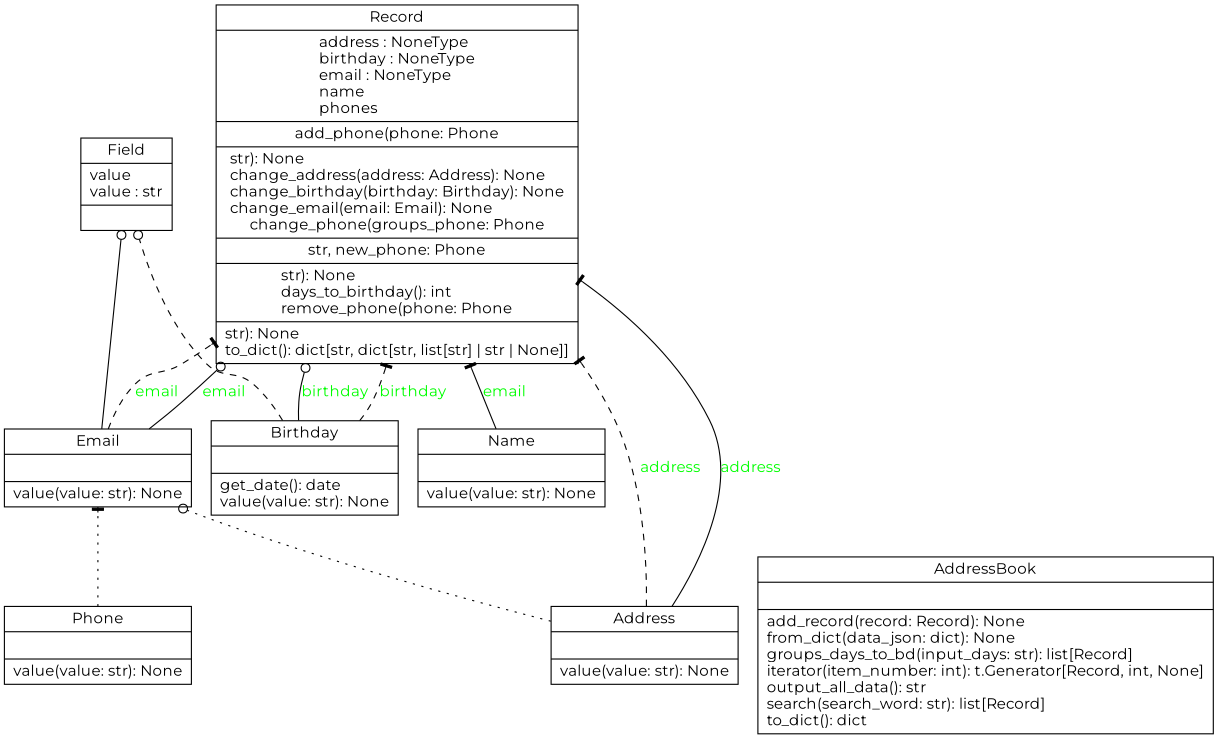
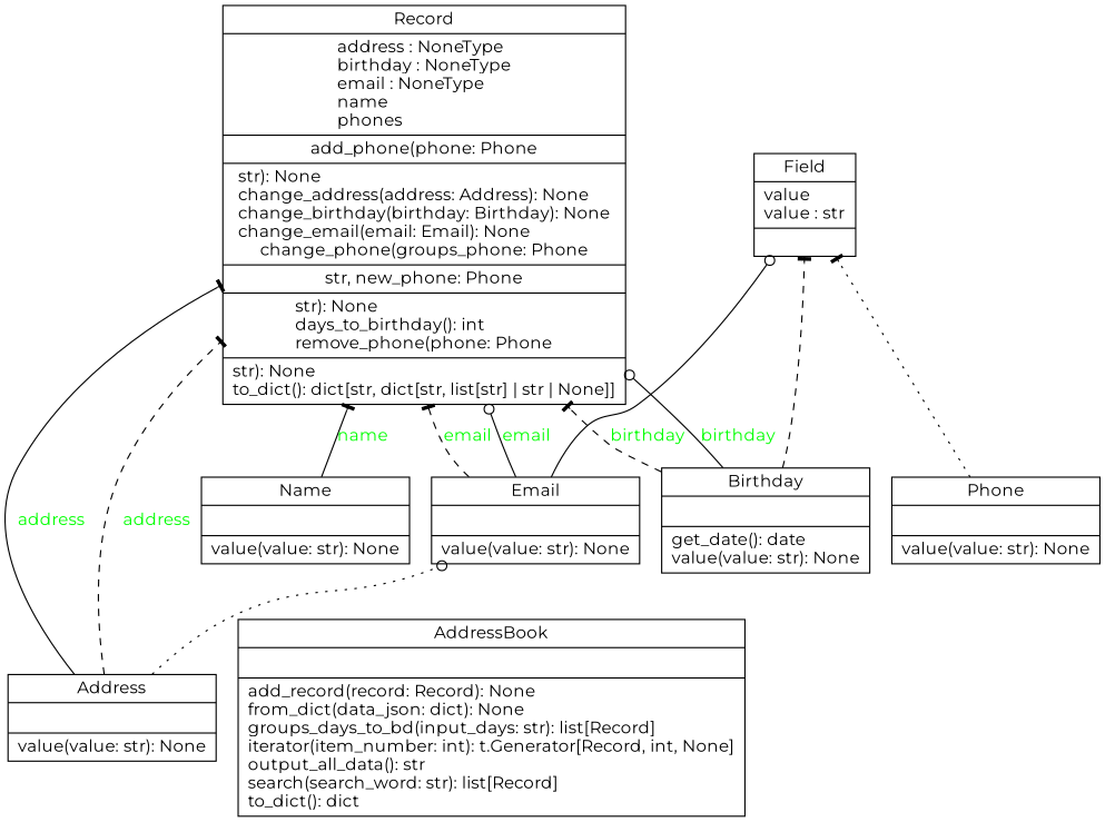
  digraph {
    fontname=Montserrat
    rankdir=BT
    node [color=black fontcolor=black fontname=Montserrat shape=record style=solid]
    edge [arrowhead=tee arrowtail=none fontcolor=green fontname=Montserrat style=solid]
    n1 [label=<{Address|<br ALIGN="LEFT"/>|value(value: str): None<br ALIGN="LEFT"/>}>]
    n2 [label=<{Record|address : NoneType<br ALIGN="LEFT"/>birthday : NoneType<br ALIGN="LEFT"/>email : NoneType<br ALIGN="LEFT"/>name<br ALIGN="LEFT"/>phones<br ALIGN="LEFT"/>|add_phone(phone: Phone | str): None<br ALIGN="LEFT"/>change_address(address: Address): None<br ALIGN="LEFT"/>change_birthday(birthday: Birthday): None<br ALIGN="LEFT"/>change_email(email: Email): None<br ALIGN="LEFT"/>change_phone(groups_phone: Phone | str, new_phone: Phone | str): None<br ALIGN="LEFT"/>days_to_birthday(): int<br ALIGN="LEFT"/>remove_phone(phone: Phone | str): None<br ALIGN="LEFT"/>to_dict(): dict[str, dict[str, list[str] \| str \| None]]<br ALIGN="LEFT"/>}>]
    n3 [label=<{Email|<br ALIGN="LEFT"/>|value(value: str): None<br ALIGN="LEFT"/>}>]
    n4 [label=<{Field|value<br ALIGN="LEFT"/>value : str<br ALIGN="LEFT"/>|}>]
    n5 [label=<{AddressBook|<br ALIGN="LEFT"/>|add_record(record: Record): None<br ALIGN="LEFT"/>from_dict(data_json: dict): None<br ALIGN="LEFT"/>groups_days_to_bd(input_days: str): list[Record]<br ALIGN="LEFT"/>iterator(item_number: int): t.Generator[Record, int, None]<br ALIGN="LEFT"/>output_all_data(): str<br ALIGN="LEFT"/>search(search_word: str): list[Record]<br ALIGN="LEFT"/>to_dict(): dict<br ALIGN="LEFT"/>}>]
    n6 [label=<{Birthday|<br ALIGN="LEFT"/>|get_date(): date<br ALIGN="LEFT"/>value(value: str): None<br ALIGN="LEFT"/>}>]
    n7 [label=<{Name|<br ALIGN="LEFT"/>|value(value: str): None<br ALIGN="LEFT"/>}>]
    n8 [label=<{Phone|<br ALIGN="LEFT"/>|value(value: str): None<br ALIGN="LEFT"/>}>]
    n1 -> n2 [label=address]
    n1 -> n2 [label=address style=dashed]
    n1 -> n3 [arrowhead=odot style=dotted fontcolor=""]
    n3 -> n2 [arrowhead=odot label=email]
    n3 -> n2 [label=email style=dashed]
    n3 -> n4 [arrowhead=odot fontcolor=""]
    n6 -> n2 [label=birthday style=dashed]
    n6 -> n2 [arrowhead=odot label=birthday]
-   n6 -> n4 [arrowhead=odot style=dashed fontcolor=""]
-   n7 -> n2 [label=email]
-   n8 -> n3 [style=dotted fontcolor=""]
+   n6 -> n4 [style=dashed fontcolor=""]
+   n7 -> n2 [label=name]
+   n8 -> n4 [style=dotted fontcolor=""]
  }
